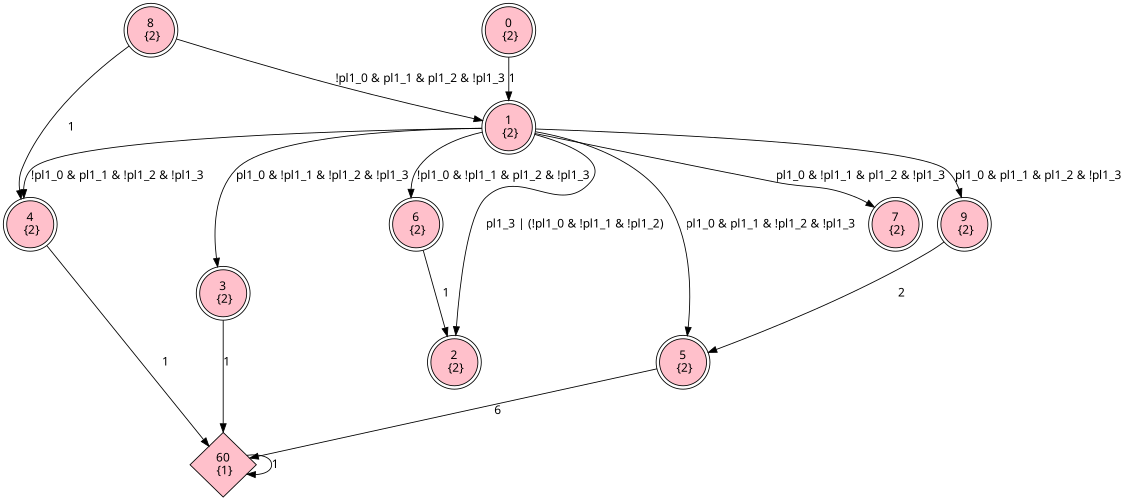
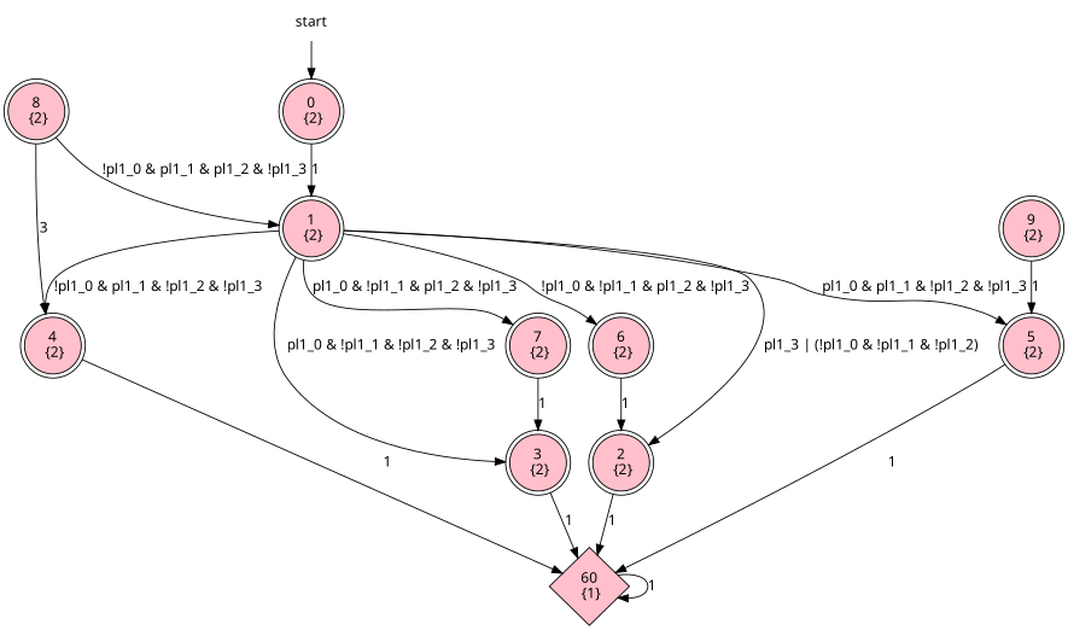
  digraph {
    fontname="Noto Sans"
    node [fontname="Noto Sans" shape=circle fillcolor=pink peripheries=2 style=filled]
    edge [fontname="Noto Sans"]
+   start [shape=none fillcolor="" peripheries="" style=""]
    n2 [label="0\n {2}"]
    n3 [label="1\n {2}"]
    n4 [label="2\n {2}"]
    n5 [label="3\n {2}"]
    n6 [label="4\n {2}"]
    n7 [label="5\n {2}"]
    n8 [label="6\n {2}"]
    n9 [label="7\n {2}"]
    n10 [label="9\n {2}"]
    n11 [label="60\n {1}" peripheries=1 shape=diamond]
    n12 [label="8\n {2}"]
+   start -> n2
    n2 -> n3 [label=1]
    n3 -> n4 [label="pl1_3 | (!pl1_0 & !pl1_1 & !pl1_2)"]
    n3 -> n5 [label="pl1_0 & !pl1_1 & !pl1_2 & !pl1_3"]
    n3 -> n6 [label="!pl1_0 & pl1_1 & !pl1_2 & !pl1_3"]
    n3 -> n7 [label="pl1_0 & pl1_1 & !pl1_2 & !pl1_3"]
    n3 -> n8 [label="!pl1_0 & !pl1_1 & pl1_2 & !pl1_3"]
    n3 -> n9 [label="pl1_0 & !pl1_1 & pl1_2 & !pl1_3"]
-   n3 -> n10 [label="pl1_0 & pl1_1 & pl1_2 & !pl1_3"]
+   n4 -> n11 [label=1]
    n5 -> n11 [label=1]
    n6 -> n11 [label=1]
-   n7 -> n11 [label=6]
+   n7 -> n11 [label=1]
    n8 -> n4 [label=1]
-   n10 -> n7 [label=2]
+   n9 -> n5 [label=1]
+   n10 -> n7 [label=1]
    n11 -> n11 [label=1]
    n12 -> n3 [label="!pl1_0 & pl1_1 & pl1_2 & !pl1_3"]
-   n12 -> n6 [label=1]
+   n12 -> n6 [label=3]
  }
